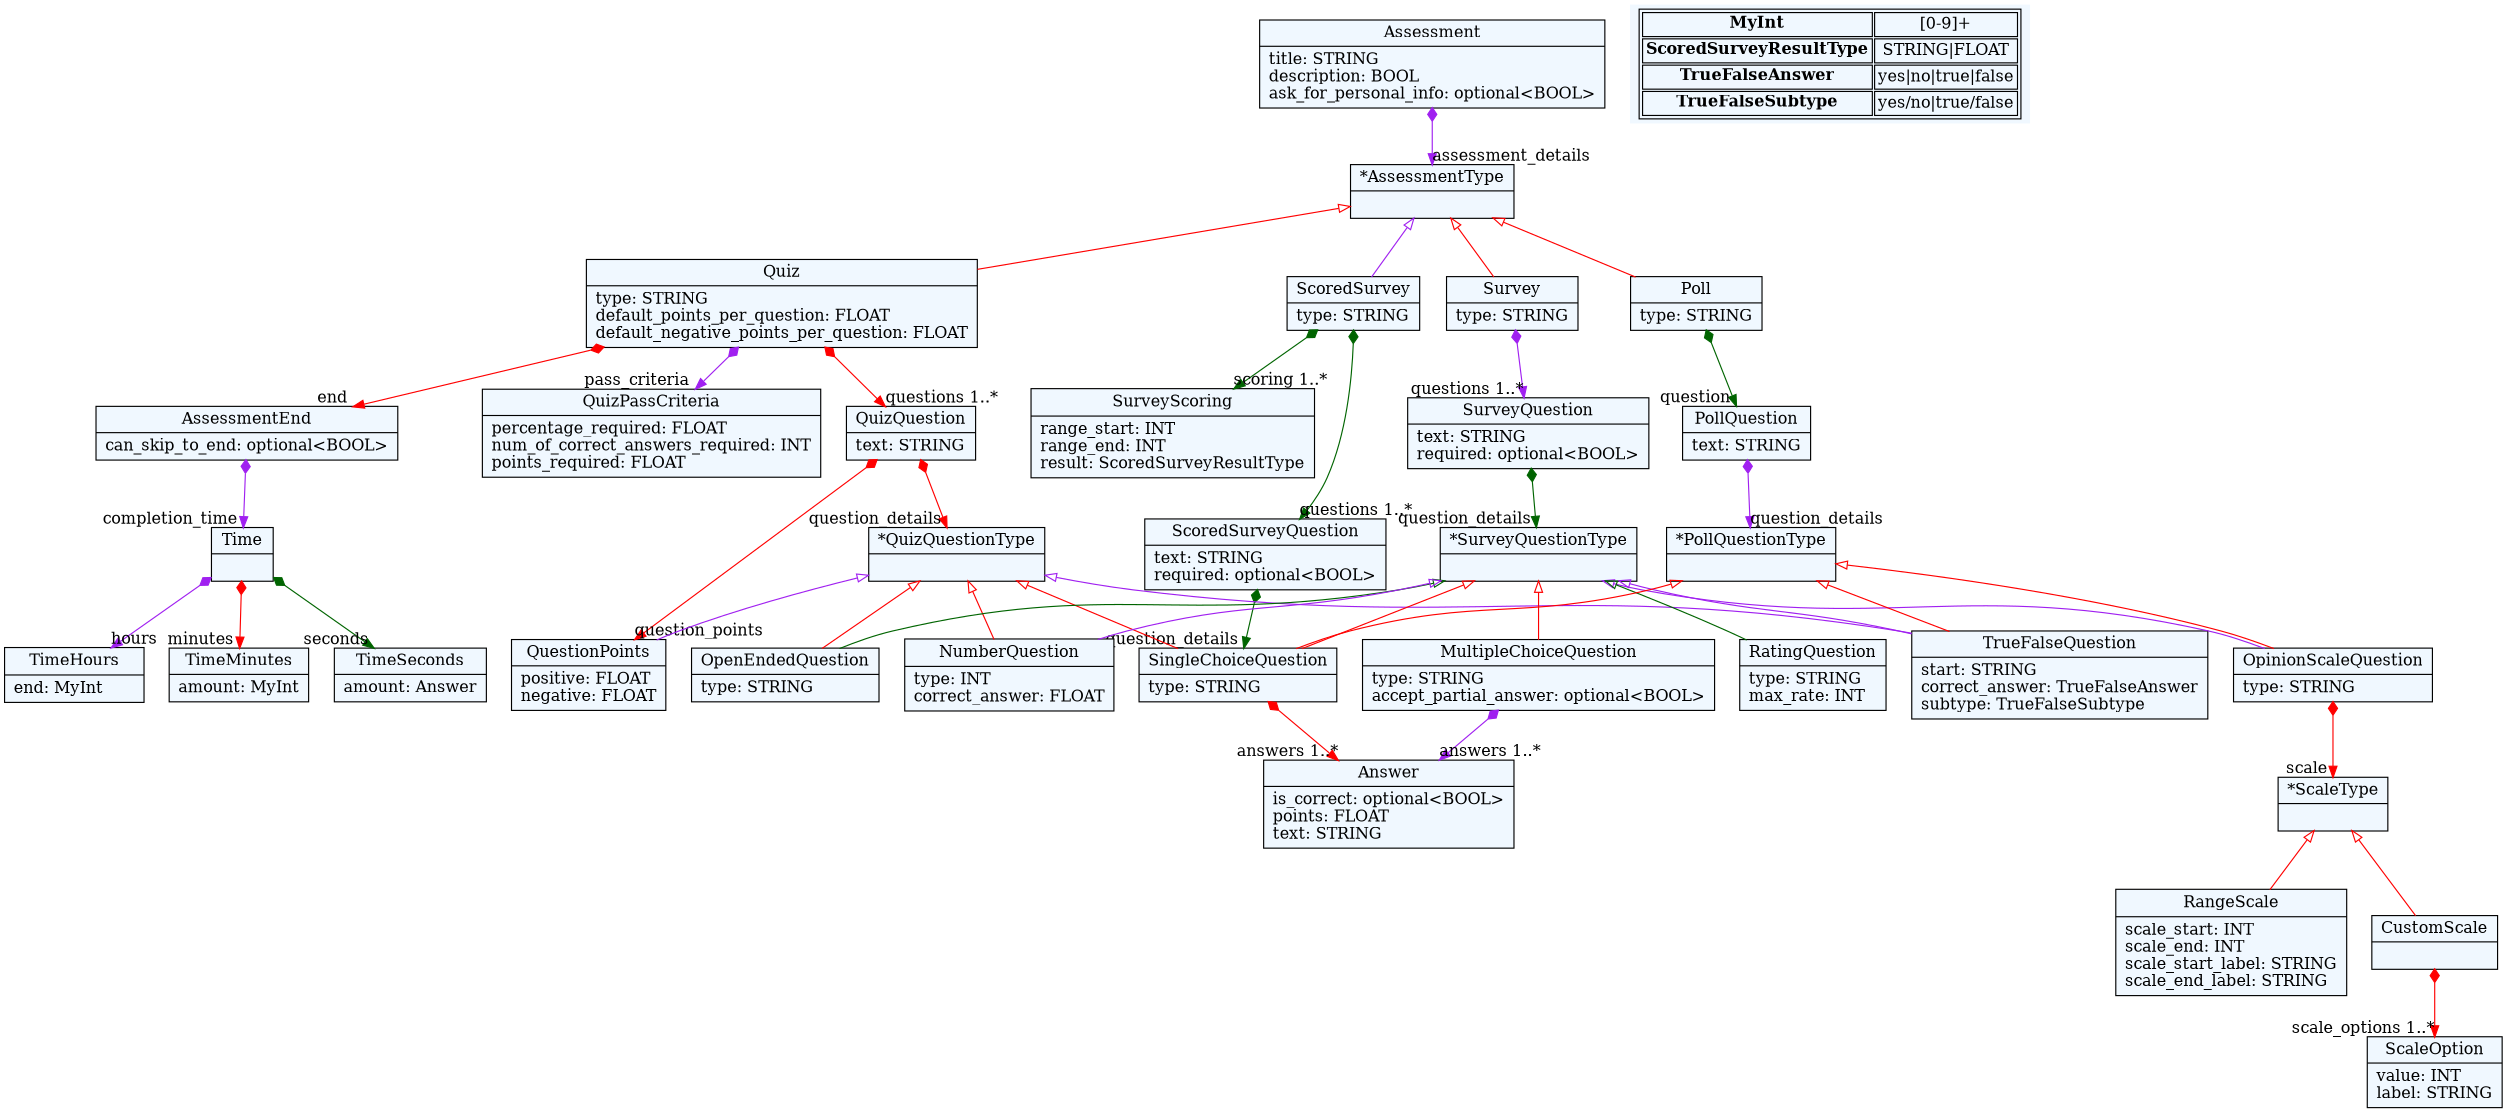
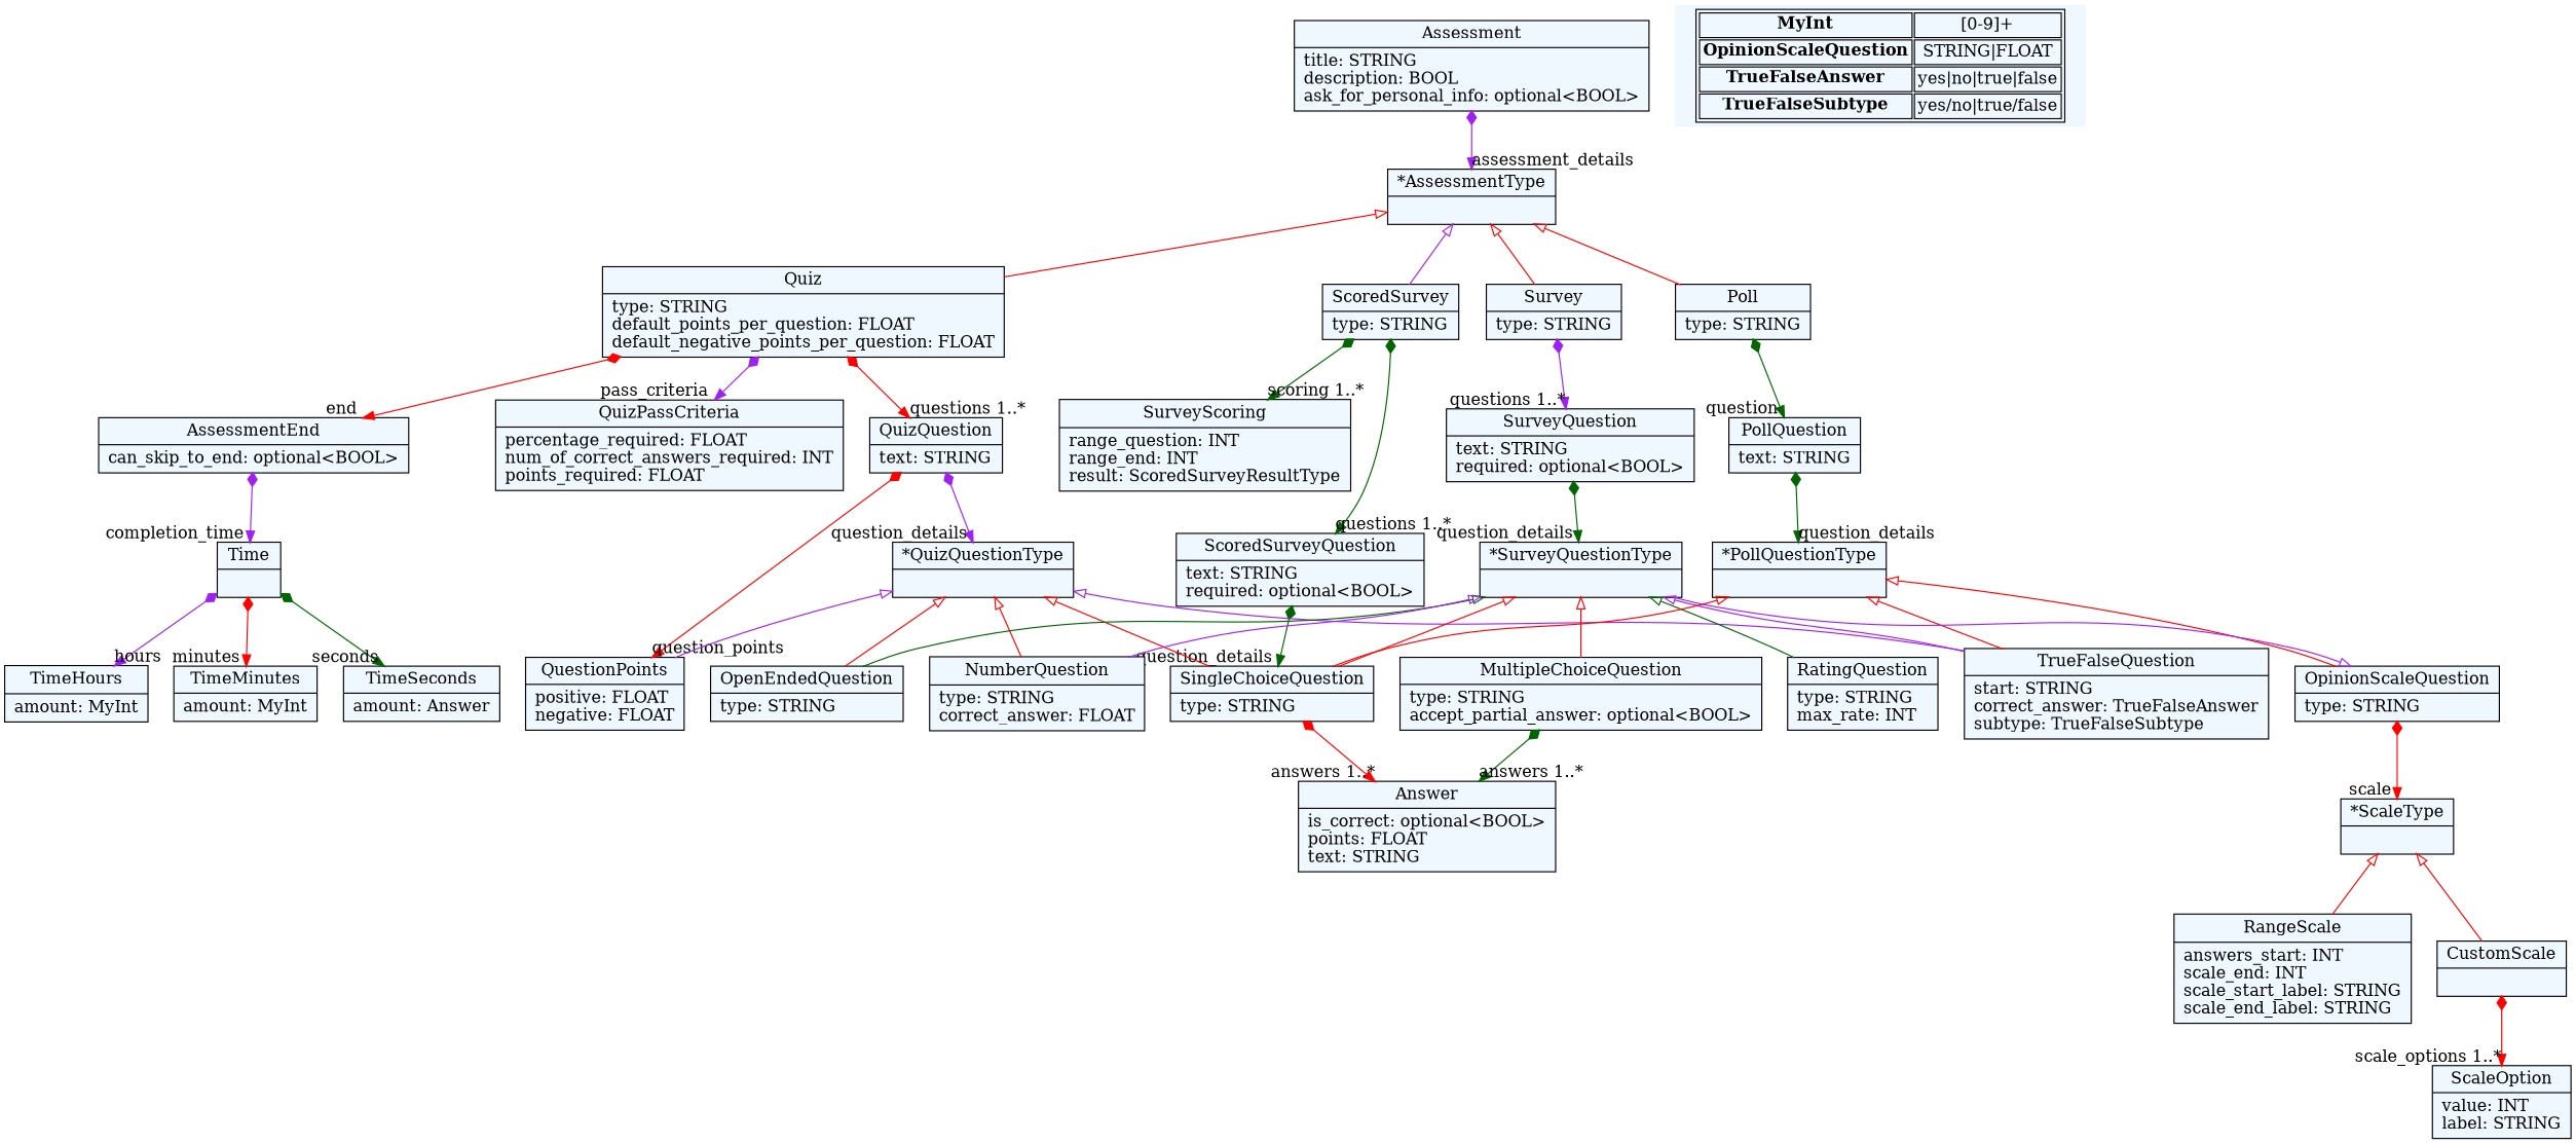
  digraph {
    fontname="Bitstream Vera Sans"
    fontsize=8
    nodesep=0.3
    node [fillcolor=aliceblue shape=record style=filled]
    edge [arrowtail=diamond color=red dir=both]
    n1 [label="{Assessment|title: STRING\ldescription: BOOL\lask_for_personal_info: optional\<BOOL\>\l}"]
    n2 [label="{*AssessmentType|}"]
    n3 [label="{Quiz|type: STRING\ldefault_points_per_question: FLOAT\ldefault_negative_points_per_question: FLOAT\l}"]
    n4 [label="{Survey|type: STRING\l}"]
    n5 [label="{ScoredSurvey|type: STRING\l}"]
    n6 [label="{Poll|type: STRING\l}"]
    n7 [label="{QuizQuestion|text: STRING\l}"]
    n8 [label="{QuizPassCriteria|percentage_required: FLOAT\lnum_of_correct_answers_required: INT\lpoints_required: FLOAT\l}"]
    n9 [label="{AssessmentEnd|can_skip_to_end: optional\<BOOL\>\l}"]
    n10 [label="{SurveyQuestion|text: STRING\lrequired: optional\<BOOL\>\l}"]
-   n11 [label="{SurveyScoring|range_start: INT\lrange_end: INT\lresult: ScoredSurveyResultType\l}"]
+   n11 [label="{SurveyScoring|range_question: INT\lrange_end: INT\lresult: ScoredSurveyResultType\l}"]
    n12 [label="{ScoredSurveyQuestion|text: STRING\lrequired: optional\<BOOL\>\l}"]
    n13 [label="{PollQuestion|text: STRING\l}"]
    n14 [label="{*QuizQuestionType|}"]
    n15 [label="{QuestionPoints|positive: FLOAT\lnegative: FLOAT\l}"]
    n16 [label="{Time|}"]
    n17 [label="{*SurveyQuestionType|}"]
    n18 [label="{SingleChoiceQuestion|type: STRING\l}"]
    n19 [label="{*PollQuestionType|}"]
    n20 [label="{TrueFalseQuestion|start: STRING\lcorrect_answer: TrueFalseAnswer\lsubtype: TrueFalseSubtype\l}"]
    n21 [label="{OpinionScaleQuestion|type: STRING\l}"]
    n22 [label="{OpenEndedQuestion|type: STRING\l}"]
    n23 [label="{MultipleChoiceQuestion|type: STRING\laccept_partial_answer: optional\<BOOL\>\l}"]
-   n24 [label="{NumberQuestion|type: INT\lcorrect_answer: FLOAT\l}"]
+   n24 [label="{NumberQuestion|type: STRING\lcorrect_answer: FLOAT\l}"]
    n25 [label="{RatingQuestion|type: STRING\lmax_rate: INT\l}"]
    n26 [label="{Answer|is_correct: optional\<BOOL\>\lpoints: FLOAT\ltext: STRING\l}"]
    n27 [label="{*ScaleType|}"]
-   n28 [label="{RangeScale|scale_start: INT\lscale_end: INT\lscale_start_label: STRING\lscale_end_label: STRING\l}"]
+   n28 [label="{RangeScale|answers_start: INT\lscale_end: INT\lscale_start_label: STRING\lscale_end_label: STRING\l}"]
    n29 [label="{CustomScale|}"]
    n30 [label="{ScaleOption|value: INT\llabel: STRING\l}"]
-   n31 [label="{TimeHours|end: MyInt\l}"]
+   n31 [label="{TimeHours|amount: MyInt\l}"]
    n32 [label="{TimeMinutes|amount: MyInt\l}"]
    n33 [label="{TimeSeconds|amount: Answer\l}"]
-   n34 [label=< <table> 	<tr> 		<td><b>MyInt</b></td><td>[0-9]+</td> 	</tr> 	<tr> 		<td><b>ScoredSurveyResultType</b></td><td>STRING|FLOAT</td> 	</tr> 	<tr> 		<td><b>TrueFalseAnswer</b></td><td>yes|no|true|false</td> 	</tr> 	<tr> 		<td><b>TrueFalseSubtype</b></td><td>yes/no|true/false</td> 	</tr> </table> > shape=plaintext]
+   n34 [label=< <table> 	<tr> 		<td><b>MyInt</b></td><td>[0-9]+</td> 	</tr> 	<tr> 		<td><b>OpinionScaleQuestion</b></td><td>STRING|FLOAT</td> 	</tr> 	<tr> 		<td><b>TrueFalseAnswer</b></td><td>yes|no|true|false</td> 	</tr> 	<tr> 		<td><b>TrueFalseSubtype</b></td><td>yes/no|true/false</td> 	</tr> </table> > shape=plaintext]
    n1 -> n2 [color=purple headlabel="assessment_details "]
    n2 -> n3 [arrowtail=empty dir=back]
    n2 -> n4 [arrowtail=empty dir=back]
    n2 -> n5 [arrowtail=empty color=purple dir=back]
    n2 -> n6 [arrowtail=empty dir=back]
    n3 -> n7 [headlabel="questions 1..*"]
    n3 -> n8 [color=purple headlabel="pass_criteria "]
    n3 -> n9 [headlabel="end "]
    n4 -> n10 [color=purple headlabel="questions 1..*"]
    n5 -> n11 [color=darkgreen headlabel="scoring 1..*"]
    n5 -> n12 [color=darkgreen headlabel="questions 1..*"]
    n6 -> n13 [color=darkgreen headlabel="question "]
-   n7 -> n14 [headlabel="question_details "]
+   n7 -> n14 [color=purple headlabel="question_details "]
    n7 -> n15 [headlabel="question_points "]
    n9 -> n16 [color=purple headlabel="completion_time "]
    n10 -> n17 [color=darkgreen headlabel="question_details "]
    n12 -> n18 [color=darkgreen headlabel="question_details "]
-   n13 -> n19 [color=purple headlabel="question_details "]
+   n13 -> n19 [color=darkgreen headlabel="question_details "]
    n14 -> n15 [arrowtail=empty color=purple dir=back]
    n14 -> n18 [arrowtail=empty dir=back]
    n14 -> n20 [arrowtail=empty color=purple dir=back]
    n14 -> n22 [arrowtail=empty dir=back]
    n14 -> n24 [arrowtail=empty dir=back]
    n16 -> n31 [color=purple headlabel="hours "]
    n16 -> n32 [headlabel="minutes "]
    n16 -> n33 [color=darkgreen headlabel="seconds "]
    n17 -> n18 [arrowtail=empty dir=back]
    n17 -> n20 [arrowtail=empty color=purple dir=back]
-   n17 -> n21 [arrowtail=empty color=purple dir=back]
+   n21 -> n17 [arrowtail=empty color=purple dir=back]
    n17 -> n22 [arrowtail=empty color=darkgreen dir=back]
    n17 -> n23 [arrowtail=empty dir=back]
    n17 -> n24 [arrowtail=empty color=purple dir=back]
    n17 -> n25 [arrowtail=empty color=darkgreen dir=back]
    n18 -> n26 [headlabel="answers 1..*"]
    n19 -> n18 [arrowtail=empty dir=back]
    n19 -> n20 [arrowtail=empty dir=back]
    n19 -> n21 [arrowtail=empty dir=back]
    n21 -> n27 [headlabel="scale "]
-   n23 -> n26 [color=purple headlabel="answers 1..*"]
+   n23 -> n26 [color=darkgreen headlabel="answers 1..*"]
    n27 -> n28 [arrowtail=empty dir=back]
    n27 -> n29 [arrowtail=empty dir=back]
    n29 -> n30 [headlabel="scale_options 1..*"]
  }
